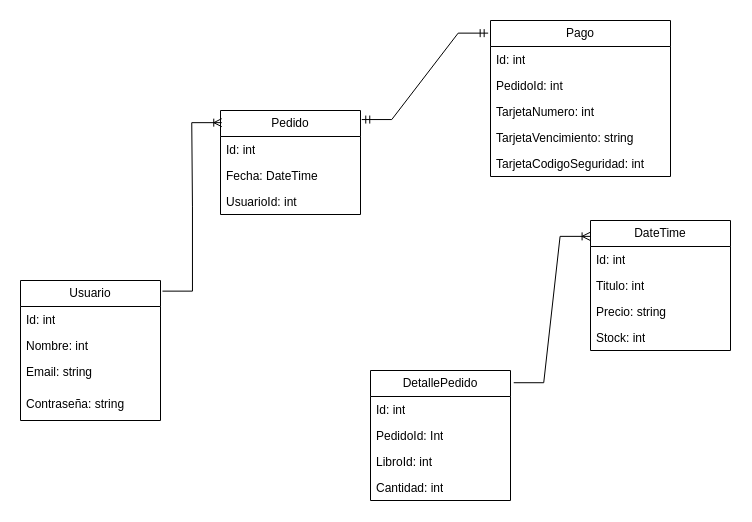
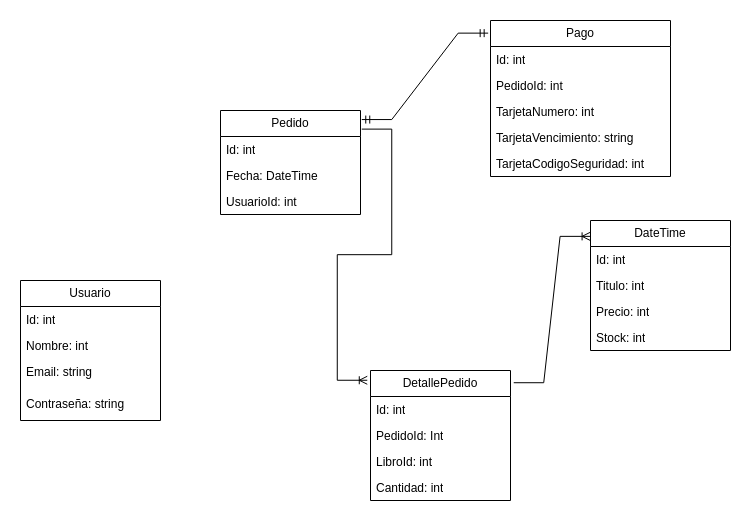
  <mxCell id="0" />
  <mxCell id="1" parent="0" />
  <mxCell id="2" value="DateTime" style="swimlane;fontStyle=0;childLayout=stackLayout;horizontal=1;startSize=26;fillColor=none;horizontalStack=0;resizeParent=1;resizeParentMax=0;resizeLast=0;collapsible=1;marginBottom=0;whiteSpace=wrap;html=1;" vertex="1" parent="1"><mxGeometry x="590" y="220" width="140" height="130" as="geometry" /></mxCell>
  <mxCell id="3" value="Id: int" style="text;strokeColor=none;fillColor=none;align=left;verticalAlign=top;spacingLeft=4;spacingRight=4;overflow=hidden;rotatable=0;points=[[0,0.5],[1,0.5]];portConstraint=eastwest;whiteSpace=wrap;html=1;" vertex="1" parent="2"><mxGeometry y="26" width="140" height="26" as="geometry" /></mxCell>
  <mxCell id="4" value="Titulo: int" style="text;strokeColor=none;fillColor=none;align=left;verticalAlign=top;spacingLeft=4;spacingRight=4;overflow=hidden;rotatable=0;points=[[0,0.5],[1,0.5]];portConstraint=eastwest;whiteSpace=wrap;html=1;" vertex="1" parent="2"><mxGeometry y="52" width="140" height="26" as="geometry" /></mxCell>
- <mxCell id="5" value="Precio: string" style="text;strokeColor=none;fillColor=none;align=left;verticalAlign=top;spacingLeft=4;spacingRight=4;overflow=hidden;rotatable=0;points=[[0,0.5],[1,0.5]];portConstraint=eastwest;whiteSpace=wrap;html=1;" vertex="1" parent="2"><mxGeometry y="78" width="140" height="26" as="geometry" /></mxCell>
+ <mxCell id="5" value="Precio: int" style="text;strokeColor=none;fillColor=none;align=left;verticalAlign=top;spacingLeft=4;spacingRight=4;overflow=hidden;rotatable=0;points=[[0,0.5],[1,0.5]];portConstraint=eastwest;whiteSpace=wrap;html=1;" vertex="1" parent="2"><mxGeometry y="78" width="140" height="26" as="geometry" /></mxCell>
  <mxCell id="6" value="Stock: int" style="text;strokeColor=none;fillColor=none;align=left;verticalAlign=top;spacingLeft=4;spacingRight=4;overflow=hidden;rotatable=0;points=[[0,0.5],[1,0.5]];portConstraint=eastwest;whiteSpace=wrap;html=1;" vertex="1" parent="2"><mxGeometry y="104" width="140" height="26" as="geometry" /></mxCell>
  <mxCell id="7" value="Pedido" style="swimlane;fontStyle=0;childLayout=stackLayout;horizontal=1;startSize=26;fillColor=none;horizontalStack=0;resizeParent=1;resizeParentMax=0;resizeLast=0;collapsible=1;marginBottom=0;whiteSpace=wrap;html=1;" vertex="1" parent="1"><mxGeometry x="220" y="110" width="140" height="104" as="geometry" /></mxCell>
  <mxCell id="8" value="Id: int" style="text;strokeColor=none;fillColor=none;align=left;verticalAlign=top;spacingLeft=4;spacingRight=4;overflow=hidden;rotatable=0;points=[[0,0.5],[1,0.5]];portConstraint=eastwest;whiteSpace=wrap;html=1;" vertex="1" parent="7"><mxGeometry y="26" width="140" height="26" as="geometry" /></mxCell>
  <mxCell id="9" value="Fecha: DateTime" style="text;strokeColor=none;fillColor=none;align=left;verticalAlign=top;spacingLeft=4;spacingRight=4;overflow=hidden;rotatable=0;points=[[0,0.5],[1,0.5]];portConstraint=eastwest;whiteSpace=wrap;html=1;" vertex="1" parent="7"><mxGeometry y="52" width="140" height="26" as="geometry" /></mxCell>
  <mxCell id="10" value="UsuarioId: int" style="text;strokeColor=none;fillColor=none;align=left;verticalAlign=top;spacingLeft=4;spacingRight=4;overflow=hidden;rotatable=0;points=[[0,0.5],[1,0.5]];portConstraint=eastwest;whiteSpace=wrap;html=1;" vertex="1" parent="7"><mxGeometry y="78" width="140" height="26" as="geometry" /></mxCell>
  <mxCell id="11" value="DetallePedido" style="swimlane;fontStyle=0;childLayout=stackLayout;horizontal=1;startSize=26;fillColor=none;horizontalStack=0;resizeParent=1;resizeParentMax=0;resizeLast=0;collapsible=1;marginBottom=0;whiteSpace=wrap;html=1;" vertex="1" parent="1"><mxGeometry x="370" y="370" width="140" height="130" as="geometry" /></mxCell>
  <mxCell id="12" value="Id: int" style="text;strokeColor=none;fillColor=none;align=left;verticalAlign=top;spacingLeft=4;spacingRight=4;overflow=hidden;rotatable=0;points=[[0,0.5],[1,0.5]];portConstraint=eastwest;whiteSpace=wrap;html=1;" vertex="1" parent="11"><mxGeometry y="26" width="140" height="26" as="geometry" /></mxCell>
  <mxCell id="13" value="PedidoId: Int" style="text;strokeColor=none;fillColor=none;align=left;verticalAlign=top;spacingLeft=4;spacingRight=4;overflow=hidden;rotatable=0;points=[[0,0.5],[1,0.5]];portConstraint=eastwest;whiteSpace=wrap;html=1;" vertex="1" parent="11"><mxGeometry y="52" width="140" height="26" as="geometry" /></mxCell>
  <mxCell id="14" value="LibroId: int" style="text;strokeColor=none;fillColor=none;align=left;verticalAlign=top;spacingLeft=4;spacingRight=4;overflow=hidden;rotatable=0;points=[[0,0.5],[1,0.5]];portConstraint=eastwest;whiteSpace=wrap;html=1;" vertex="1" parent="11"><mxGeometry y="78" width="140" height="26" as="geometry" /></mxCell>
  <mxCell id="15" value="Cantidad: int" style="text;strokeColor=none;fillColor=none;align=left;verticalAlign=top;spacingLeft=4;spacingRight=4;overflow=hidden;rotatable=0;points=[[0,0.5],[1,0.5]];portConstraint=eastwest;whiteSpace=wrap;html=1;" vertex="1" parent="11"><mxGeometry y="104" width="140" height="26" as="geometry" /></mxCell>
  <mxCell id="16" value="Pago" style="swimlane;fontStyle=0;childLayout=stackLayout;horizontal=1;startSize=26;fillColor=none;horizontalStack=0;resizeParent=1;resizeParentMax=0;resizeLast=0;collapsible=1;marginBottom=0;whiteSpace=wrap;html=1;" vertex="1" parent="1"><mxGeometry x="490" y="20" width="180" height="156" as="geometry" /></mxCell>
  <mxCell id="17" value="Id: int" style="text;strokeColor=none;fillColor=none;align=left;verticalAlign=top;spacingLeft=4;spacingRight=4;overflow=hidden;rotatable=0;points=[[0,0.5],[1,0.5]];portConstraint=eastwest;whiteSpace=wrap;html=1;" vertex="1" parent="16"><mxGeometry y="26" width="180" height="26" as="geometry" /></mxCell>
  <mxCell id="18" value="PedidoId: int" style="text;strokeColor=none;fillColor=none;align=left;verticalAlign=top;spacingLeft=4;spacingRight=4;overflow=hidden;rotatable=0;points=[[0,0.5],[1,0.5]];portConstraint=eastwest;whiteSpace=wrap;html=1;" vertex="1" parent="16"><mxGeometry y="52" width="180" height="26" as="geometry" /></mxCell>
  <mxCell id="19" value="TarjetaNumero: int" style="text;strokeColor=none;fillColor=none;align=left;verticalAlign=top;spacingLeft=4;spacingRight=4;overflow=hidden;rotatable=0;points=[[0,0.5],[1,0.5]];portConstraint=eastwest;whiteSpace=wrap;html=1;" vertex="1" parent="16"><mxGeometry y="78" width="180" height="26" as="geometry" /></mxCell>
  <mxCell id="20" value="TarjetaVencimiento: string" style="text;strokeColor=none;fillColor=none;align=left;verticalAlign=top;spacingLeft=4;spacingRight=4;overflow=hidden;rotatable=0;points=[[0,0.5],[1,0.5]];portConstraint=eastwest;whiteSpace=wrap;html=1;" vertex="1" parent="16"><mxGeometry y="104" width="180" height="26" as="geometry" /></mxCell>
  <mxCell id="21" value="TarjetaCodigoSeguridad: int" style="text;strokeColor=none;fillColor=none;align=left;verticalAlign=top;spacingLeft=4;spacingRight=4;overflow=hidden;rotatable=0;points=[[0,0.5],[1,0.5]];portConstraint=eastwest;whiteSpace=wrap;html=1;" vertex="1" parent="16"><mxGeometry y="130" width="180" height="26" as="geometry" /></mxCell>
  <mxCell id="22" value="Usuario" style="swimlane;fontStyle=0;childLayout=stackLayout;horizontal=1;startSize=26;fillColor=none;horizontalStack=0;resizeParent=1;resizeParentMax=0;resizeLast=0;collapsible=1;marginBottom=0;whiteSpace=wrap;html=1;" vertex="1" parent="1"><mxGeometry x="20" y="280" width="140" height="140" as="geometry" /></mxCell>
  <mxCell id="23" value="Id: int" style="text;strokeColor=none;fillColor=none;align=left;verticalAlign=top;spacingLeft=4;spacingRight=4;overflow=hidden;rotatable=0;points=[[0,0.5],[1,0.5]];portConstraint=eastwest;whiteSpace=wrap;html=1;" vertex="1" parent="22"><mxGeometry y="26" width="140" height="26" as="geometry" /></mxCell>
  <mxCell id="24" value="Nombre: int" style="text;strokeColor=none;fillColor=none;align=left;verticalAlign=top;spacingLeft=4;spacingRight=4;overflow=hidden;rotatable=0;points=[[0,0.5],[1,0.5]];portConstraint=eastwest;whiteSpace=wrap;html=1;" vertex="1" parent="22"><mxGeometry y="52" width="140" height="26" as="geometry" /></mxCell>
  <mxCell id="25" value="Email: string" style="text;strokeColor=none;fillColor=none;align=left;verticalAlign=top;spacingLeft=4;spacingRight=4;overflow=hidden;rotatable=0;points=[[0,0.5],[1,0.5]];portConstraint=eastwest;whiteSpace=wrap;html=1;" vertex="1" parent="22"><mxGeometry y="78" width="140" height="32" as="geometry" /></mxCell>
  <mxCell id="26" value="Contraseña: string" style="text;strokeColor=none;fillColor=none;align=left;verticalAlign=top;spacingLeft=4;spacingRight=4;overflow=hidden;rotatable=0;points=[[0,0.5],[1,0.5]];portConstraint=eastwest;whiteSpace=wrap;html=1;" vertex="1" parent="22"><mxGeometry y="110" width="140" height="30" as="geometry" /></mxCell>
- <mxCell id="27" value="" style="edgeStyle=entityRelationEdgeStyle;fontSize=12;html=1;endArrow=ERoneToMany;rounded=0;exitX=1.014;exitY=0.076;exitDx=0;exitDy=0;exitPerimeter=0;entryX=0.009;entryY=0.117;entryDx=0;entryDy=0;entryPerimeter=0;" edge="1" parent="1" source="22" target="7"><mxGeometry width="100" height="100" relative="1" as="geometry"><mxPoint x="170" y="110.5" as="sourcePoint" /><mxPoint x="220" y="229.5" as="targetPoint" /><Array as="points"><mxPoint x="210" y="200.5" /></Array></mxGeometry></mxCell>
+ <mxCell id="28" value="" style="edgeStyle=entityRelationEdgeStyle;fontSize=12;html=1;endArrow=ERoneToMany;rounded=0;entryX=-0.023;entryY=0.075;entryDx=0;entryDy=0;entryPerimeter=0;exitX=1.009;exitY=0.179;exitDx=0;exitDy=0;exitPerimeter=0;" edge="1" parent="1" source="7" target="11"><mxGeometry width="100" height="100" relative="1" as="geometry"><mxPoint x="362" y="240" as="sourcePoint" /><mxPoint x="550" y="270" as="targetPoint" /></mxGeometry></mxCell>
  <mxCell id="29" value="" style="edgeStyle=entityRelationEdgeStyle;fontSize=12;html=1;endArrow=ERoneToMany;rounded=0;exitX=1.023;exitY=0.094;exitDx=0;exitDy=0;exitPerimeter=0;entryX=-0.003;entryY=0.122;entryDx=0;entryDy=0;entryPerimeter=0;" edge="1" parent="1" source="11" target="2"><mxGeometry width="100" height="100" relative="1" as="geometry"><mxPoint x="520" y="465" as="sourcePoint" /><mxPoint x="620" y="365" as="targetPoint" /></mxGeometry></mxCell>
  <mxCell id="30" value="" style="edgeStyle=entityRelationEdgeStyle;fontSize=12;html=1;endArrow=ERmandOne;startArrow=ERmandOne;rounded=0;exitX=1.009;exitY=0.087;exitDx=0;exitDy=0;entryX=-0.013;entryY=0.081;entryDx=0;entryDy=0;entryPerimeter=0;exitPerimeter=0;" edge="1" parent="1" source="7" target="16"><mxGeometry width="100" height="100" relative="1" as="geometry"><mxPoint x="280" y="200" as="sourcePoint" /><mxPoint x="360" y="70" as="targetPoint" /></mxGeometry></mxCell>
